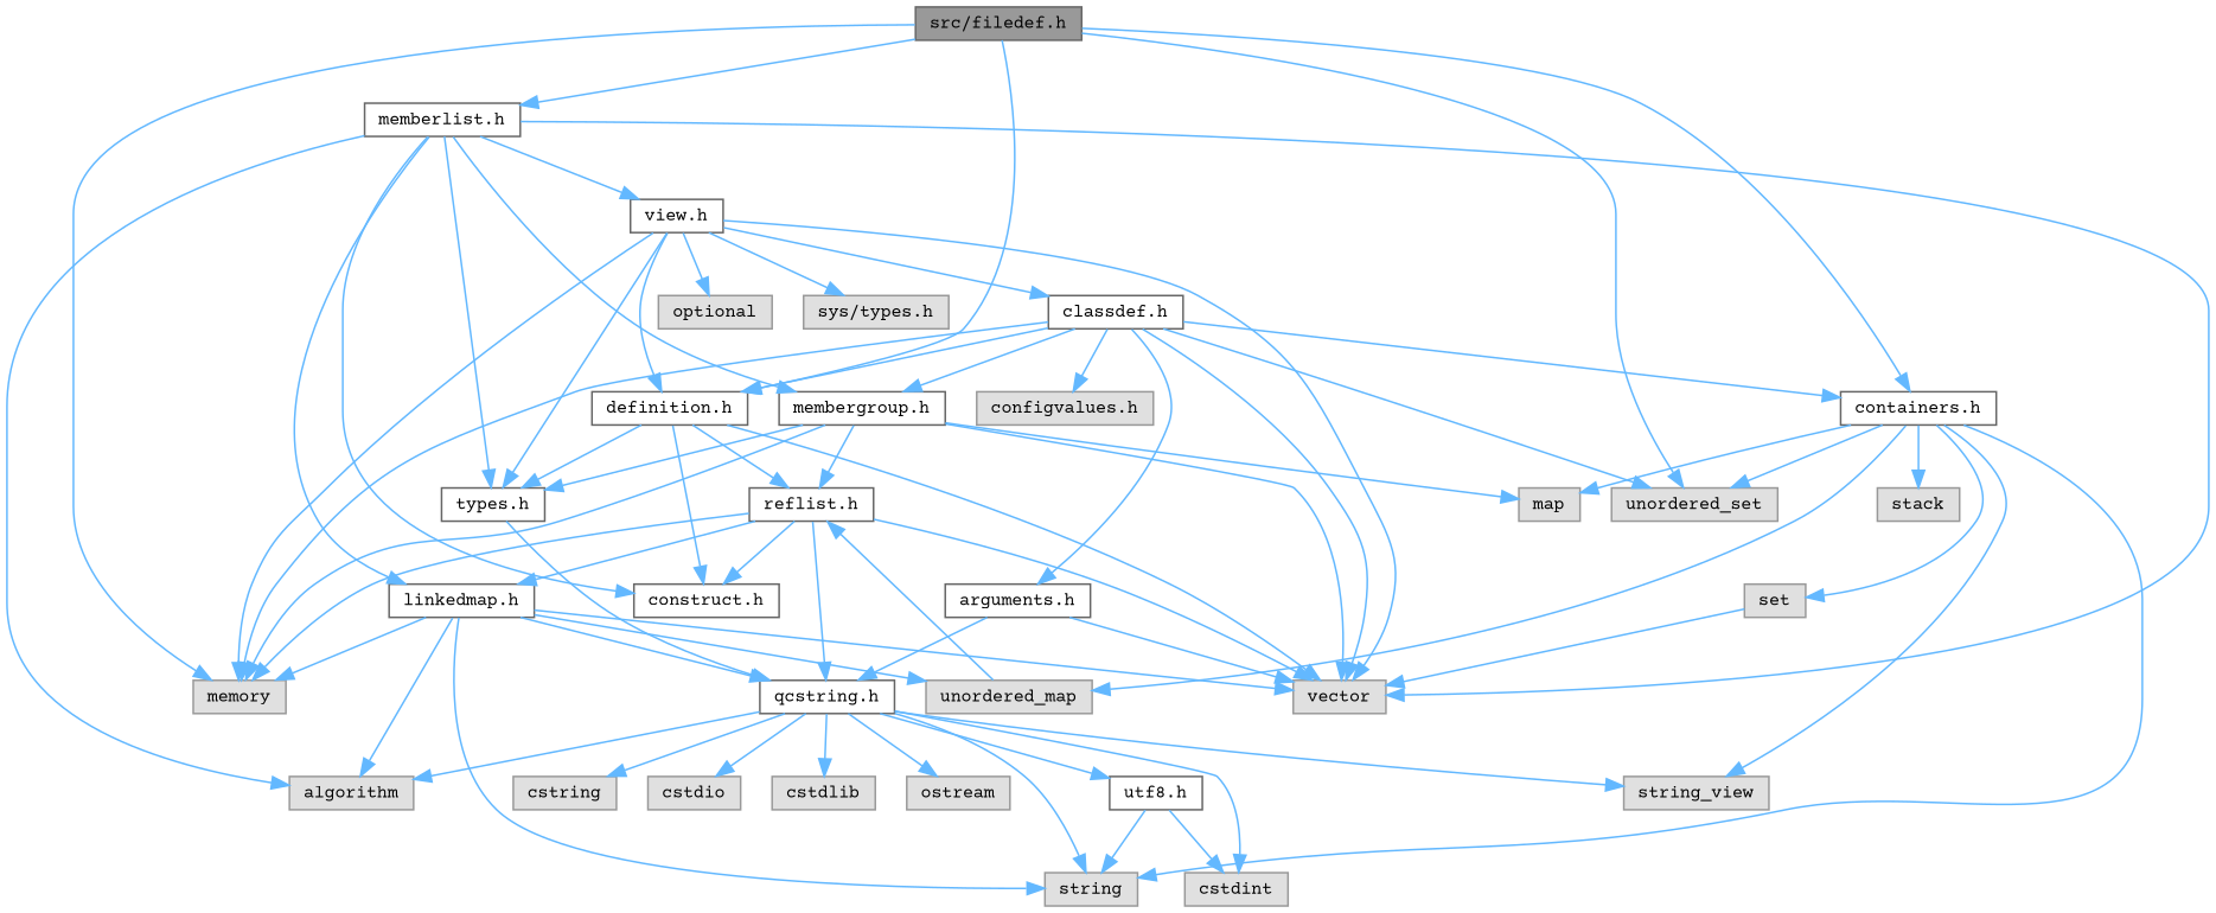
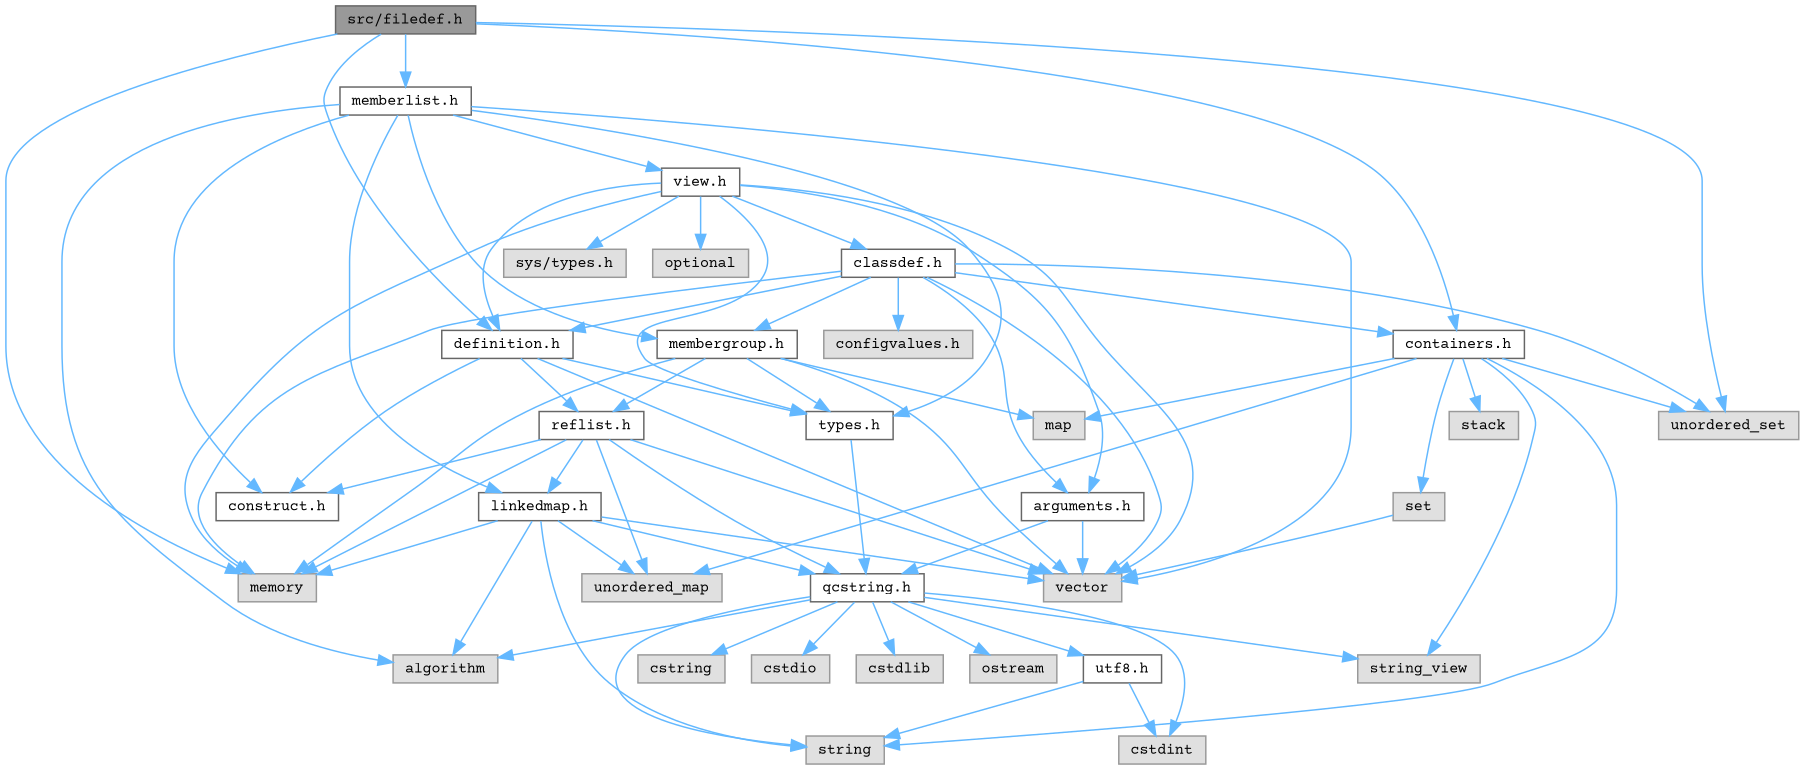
  digraph {
    fontname="Courier Prime"
    node [color=grey60 fillcolor="#E0E0E0" fontname="Courier Prime" fontsize=10 shape=box style=filled]
    edge [color=steelblue1 fontname="Courier Prime" fontsize=10 labelfontname=Helvetica labelfontsize=10 style=solid]
    n1 [color=gray40 fillcolor=grey60 fontcolor=black height=0.2 label="src/filedef.h" width=0.4]
    n2 [height=0.2 label=memory width=0.4]
    n3 [height=0.2 label=unordered_set width=0.4]
    n4 [color=grey40 fillcolor=white height=0.2 label="definition.h" width=0.4]
    n5 [color=grey40 fillcolor=white height=0.2 label="memberlist.h" width=0.4]
    n6 [color=grey40 fillcolor=white height=0.2 label="containers.h" width=0.4]
    n7 [height=0.2 label=vector width=0.4]
    n8 [color=grey40 fillcolor=white height=0.2 label="types.h" width=0.4]
    n9 [color=grey40 fillcolor=white height=0.2 label="reflist.h" width=0.4]
    n10 [color=grey40 fillcolor=white height=0.2 label="construct.h" width=0.4]
    n11 [height=0.2 label=algorithm width=0.4]
    n12 [color=grey40 fillcolor=white height=0.2 label="linkedmap.h" width=0.4]
    n13 [color=grey40 fillcolor=white height=0.2 label="view.h" width=0.4]
    n14 [color=grey40 fillcolor=white height=0.2 label="membergroup.h" width=0.4]
    n15 [height=0.2 label=string width=0.4]
    n16 [height=0.2 label=string_view width=0.4]
    n17 [height=0.2 label=unordered_map width=0.4]
    n18 [height=0.2 label=set width=0.4]
    n19 [height=0.2 label=map width=0.4]
    n20 [height=0.2 label=stack width=0.4]
    n21 [color=grey40 fillcolor=white height=0.2 label="qcstring.h" width=0.4]
    n22 [height=0.2 label=cstring width=0.4]
    n23 [height=0.2 label=cstdio width=0.4]
    n24 [height=0.2 label=cstdlib width=0.4]
    n25 [height=0.2 label=cstdint width=0.4]
    n26 [height=0.2 label=ostream width=0.4]
    n27 [color=grey40 fillcolor=white height=0.2 label="utf8.h" width=0.4]
    n28 [height=0.2 label=optional width=0.4]
    n29 [height=0.2 label="sys/types.h" width=0.4]
    n30 [color=grey40 fillcolor=white height=0.2 label="arguments.h" width=0.4]
    n31 [color=grey40 fillcolor=white height=0.2 label="classdef.h" width=0.4]
    n32 [height=0.2 label="configvalues.h" width=0.4]
    n1 -> n2
    n1 -> n3
    n1 -> n4
    n1 -> n5
    n1 -> n6
    n4 -> n7
    n4 -> n8
    n4 -> n9
    n4 -> n10
    n5 -> n7
    n5 -> n8
    n5 -> n10
    n5 -> n11
    n5 -> n12
    n5 -> n13
    n5 -> n14
    n6 -> n3
    n6 -> n15
    n6 -> n16
    n6 -> n17
    n6 -> n18
    n6 -> n19
    n6 -> n20
    n8 -> n21
    n9 -> n2
    n9 -> n7
    n9 -> n10
    n9 -> n12
-   n17 -> n9
+   n9 -> n17
    n9 -> n21
    n12 -> n2
    n12 -> n7
    n12 -> n11
    n12 -> n15
    n12 -> n17
    n12 -> n21
    n13 -> n2
    n13 -> n4
    n13 -> n7
    n13 -> n8
    n13 -> n28
    n13 -> n29
+   n13 -> n30
    n13 -> n31
    n14 -> n2
    n14 -> n7
    n14 -> n8
    n14 -> n9
    n14 -> n19
    n18 -> n7
    n21 -> n11
    n21 -> n15
    n21 -> n16
    n21 -> n22
    n21 -> n23
    n21 -> n24
    n21 -> n25
    n21 -> n26
    n21 -> n27
    n27 -> n15
    n27 -> n25
    n30 -> n7
    n30 -> n21
    n31 -> n2
    n31 -> n3
    n31 -> n4
    n31 -> n6
    n31 -> n7
    n31 -> n14
    n31 -> n30
    n31 -> n32
  }
